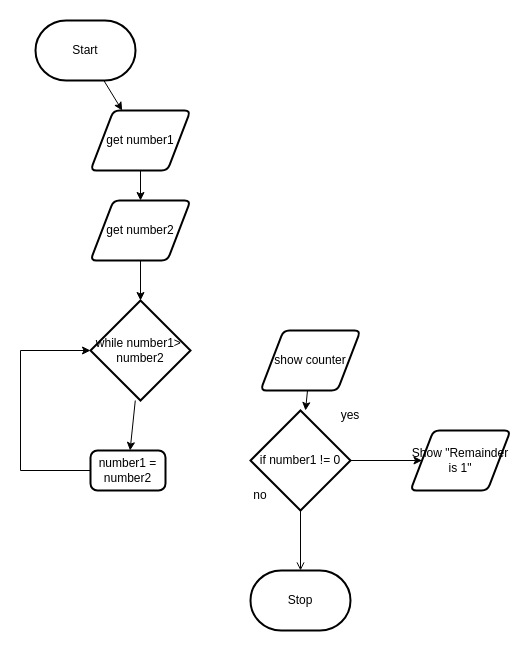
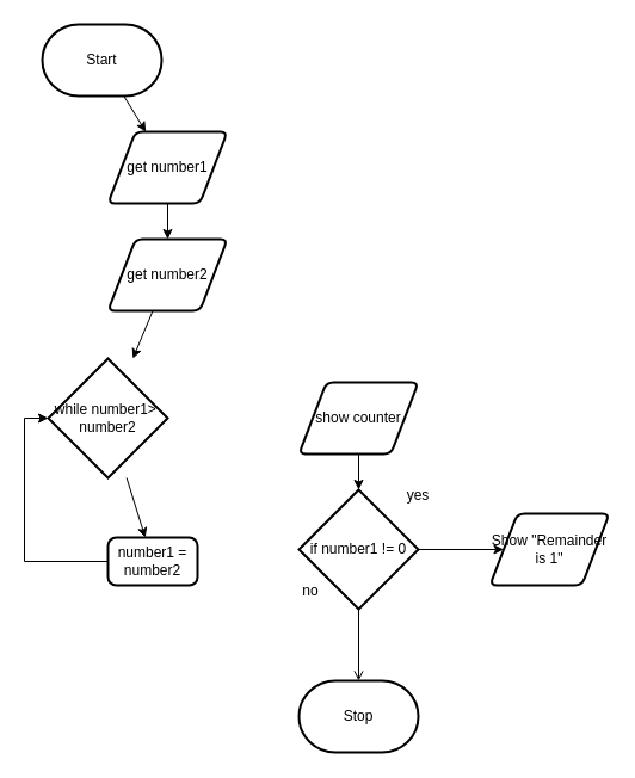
  <mxCell id="0" />
  <mxCell id="1" parent="0" />
  <mxCell id="2" style="edgeStyle=none;html=1;" edge="1" parent="1" source="3" target="6"><mxGeometry relative="1" as="geometry"><mxPoint x="140" y="140" as="targetPoint" /></mxGeometry></mxCell>
  <mxCell id="3" value="Start" style="strokeWidth=2;html=1;shape=mxgraph.flowchart.terminator;whiteSpace=wrap;" parent="1" vertex="1"><mxGeometry x="35" y="20" width="100" height="60" as="geometry" /></mxCell>
  <mxCell id="4" value="Stop" style="strokeWidth=2;html=1;shape=mxgraph.flowchart.terminator;whiteSpace=wrap;" parent="1" vertex="1"><mxGeometry x="250" y="570" width="100" height="60" as="geometry" /></mxCell>
  <mxCell id="5" style="edgeStyle=none;html=1;" edge="1" parent="1" source="6" target="8"><mxGeometry relative="1" as="geometry"><mxPoint x="140" y="230" as="targetPoint" /></mxGeometry></mxCell>
  <mxCell id="6" value="get number1" style="shape=parallelogram;html=1;strokeWidth=2;perimeter=parallelogramPerimeter;whiteSpace=wrap;rounded=1;arcSize=12;size=0.23;" vertex="1" parent="1"><mxGeometry x="90" y="110" width="100" height="60" as="geometry" /></mxCell>
  <mxCell id="7" style="edgeStyle=none;html=1;" edge="1" parent="1" source="8" target="10"><mxGeometry relative="1" as="geometry"><mxPoint x="140" y="310" as="targetPoint" /></mxGeometry></mxCell>
  <mxCell id="8" value="get number2" style="shape=parallelogram;html=1;strokeWidth=2;perimeter=parallelogramPerimeter;whiteSpace=wrap;rounded=1;arcSize=12;size=0.23;" vertex="1" parent="1"><mxGeometry x="90" y="200" width="100" height="60" as="geometry" /></mxCell>
  <mxCell id="9" style="edgeStyle=none;html=1;" edge="1" parent="1" source="10" target="20"><mxGeometry relative="1" as="geometry"><mxPoint x="140" y="470" as="targetPoint" /></mxGeometry></mxCell>
- <mxCell id="10" value="while number1&amp;gt;&amp;nbsp;&lt;br&gt;number2" style="strokeWidth=2;html=1;shape=mxgraph.flowchart.decision;whiteSpace=wrap;" vertex="1" parent="1"><mxGeometry x="90" y="300" width="100" height="100" as="geometry" /></mxCell>
+ <mxCell id="10" value="while number1&amp;gt;&amp;nbsp;&lt;br&gt;number2" style="strokeWidth=2;html=1;shape=mxgraph.flowchart.decision;whiteSpace=wrap;" vertex="1" parent="1"><mxGeometry x="40" y="300" width="100" height="100" as="geometry" /></mxCell>
  <mxCell id="11" style="edgeStyle=none;html=1;" edge="1" parent="1" source="12" target="15"><mxGeometry relative="1" as="geometry"><mxPoint x="300" y="430" as="targetPoint" /></mxGeometry></mxCell>
- <mxCell id="12" value="show counter" style="shape=parallelogram;html=1;strokeWidth=2;perimeter=parallelogramPerimeter;whiteSpace=wrap;rounded=1;arcSize=12;size=0.23;" vertex="1" parent="1"><mxGeometry x="260" y="330" width="100" height="60" as="geometry" /></mxCell>
+ <mxCell id="12" value="show counter" style="shape=parallelogram;html=1;strokeWidth=2;perimeter=parallelogramPerimeter;whiteSpace=wrap;rounded=1;arcSize=12;size=0.23;" vertex="1" parent="1"><mxGeometry x="250" y="320" width="100" height="60" as="geometry" /></mxCell>
  <mxCell id="13" style="edgeStyle=none;html=1;entryX=0.5;entryY=0;entryDx=0;entryDy=0;entryPerimeter=0;endArrow=open;" edge="1" parent="1" source="15" target="4"><mxGeometry relative="1" as="geometry" /></mxCell>
  <mxCell id="14" style="edgeStyle=none;html=1;" edge="1" parent="1" source="15" target="18"><mxGeometry relative="1" as="geometry"><mxPoint x="460" y="460" as="targetPoint" /></mxGeometry></mxCell>
  <mxCell id="15" value="if number1 != 0" style="strokeWidth=2;html=1;shape=mxgraph.flowchart.decision;whiteSpace=wrap;" vertex="1" parent="1"><mxGeometry x="250" y="410" width="100" height="100" as="geometry" /></mxCell>
  <mxCell id="16" value="yes" style="text;strokeColor=none;align=center;fillColor=none;html=1;verticalAlign=middle;whiteSpace=wrap;rounded=0;" vertex="1" parent="1"><mxGeometry x="320" y="400" width="60" height="30" as="geometry" /></mxCell>
  <mxCell id="17" value="no" style="text;strokeColor=none;align=center;fillColor=none;html=1;verticalAlign=middle;whiteSpace=wrap;rounded=0;" vertex="1" parent="1"><mxGeometry x="230" y="480" width="60" height="30" as="geometry" /></mxCell>
  <mxCell id="18" value="Show &quot;Remainder is 1&quot;" style="shape=parallelogram;html=1;strokeWidth=2;perimeter=parallelogramPerimeter;whiteSpace=wrap;rounded=1;arcSize=12;size=0.23;" vertex="1" parent="1"><mxGeometry x="410" y="430" width="100" height="60" as="geometry" /></mxCell>
  <mxCell id="19" style="edgeStyle=none;html=1;entryX=0;entryY=0.5;entryDx=0;entryDy=0;entryPerimeter=0;rounded=0;" edge="1" parent="1" source="20" target="10"><mxGeometry relative="1" as="geometry"><Array as="points"><mxPoint x="20" y="470" /><mxPoint x="20" y="350" /></Array></mxGeometry></mxCell>
  <mxCell id="20" value="number1 = number2" style="rounded=1;whiteSpace=wrap;html=1;absoluteArcSize=1;arcSize=14;strokeWidth=2;" vertex="1" parent="1"><mxGeometry x="90" y="450" width="75" height="40" as="geometry" /></mxCell>
